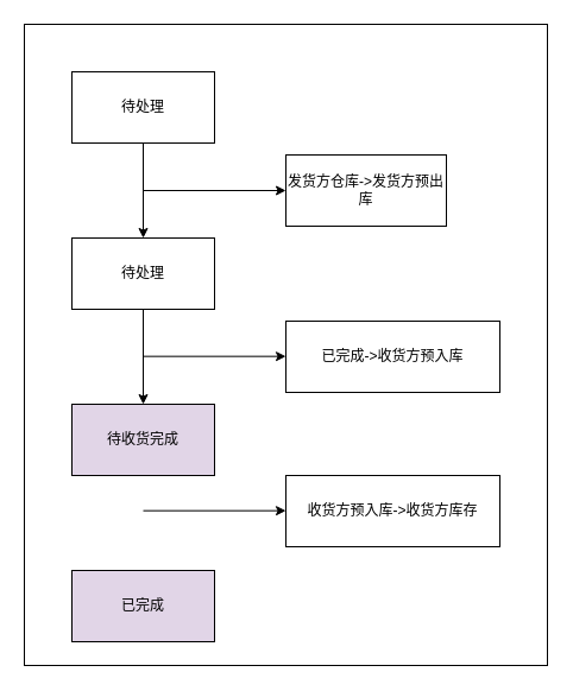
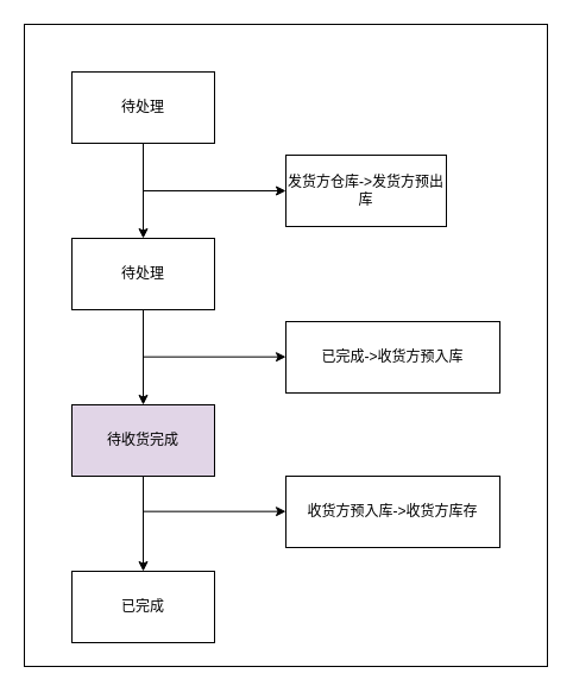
  <mxCell id="0" />
  <mxCell id="1" parent="0" />
  <mxCell id="2" value="" style="rounded=0;whiteSpace=wrap;html=1;" vertex="1" parent="1"><mxGeometry x="20" y="20" width="440" height="540" as="geometry" /></mxCell>
  <mxCell id="3" value="" style="edgeStyle=orthogonalEdgeStyle;rounded=0;orthogonalLoop=1;jettySize=auto;html=1;" edge="1" parent="1" source="4" target="6"><mxGeometry relative="1" as="geometry" /></mxCell>
  <mxCell id="4" value="待处理" style="rounded=0;whiteSpace=wrap;html=1;" vertex="1" parent="1"><mxGeometry x="60" y="60" width="120" height="60" as="geometry" /></mxCell>
  <mxCell id="5" value="" style="edgeStyle=orthogonalEdgeStyle;rounded=0;orthogonalLoop=1;jettySize=auto;html=1;" edge="1" parent="1" source="6" target="10"><mxGeometry relative="1" as="geometry" /></mxCell>
  <mxCell id="6" value="待处理" style="rounded=0;whiteSpace=wrap;html=1;" vertex="1" parent="1"><mxGeometry x="60" y="200" width="120" height="60" as="geometry" /></mxCell>
  <mxCell id="7" value="发货方仓库-&amp;gt;发货方预出库" style="rounded=0;whiteSpace=wrap;html=1;" vertex="1" parent="1"><mxGeometry x="240" y="130" width="135" height="60" as="geometry" /></mxCell>
  <mxCell id="8" value="" style="endArrow=classic;html=1;rounded=0;entryX=0;entryY=0.5;entryDx=0;entryDy=0;" edge="1" parent="1" target="7"><mxGeometry width="50" height="50" relative="1" as="geometry"><mxPoint x="120" y="160" as="sourcePoint" /><mxPoint x="170" y="140" as="targetPoint" /></mxGeometry></mxCell>
+ <mxCell id="9" value="" style="edgeStyle=orthogonalEdgeStyle;rounded=0;orthogonalLoop=1;jettySize=auto;html=1;" edge="1" parent="1" source="10" target="13"><mxGeometry relative="1" as="geometry" /></mxCell>
  <mxCell id="10" value="待收货完成" style="rounded=0;whiteSpace=wrap;html=1;fillColor=#e1d5e7;" vertex="1" parent="1"><mxGeometry x="60" y="340" width="120" height="60" as="geometry" /></mxCell>
  <mxCell id="11" value="已完成-&amp;gt;收货方预入库" style="rounded=0;whiteSpace=wrap;html=1;" vertex="1" parent="1"><mxGeometry x="240" y="270" width="180" height="60" as="geometry" /></mxCell>
  <mxCell id="12" value="" style="endArrow=classic;html=1;rounded=0;entryX=0;entryY=0.5;entryDx=0;entryDy=0;" edge="1" parent="1"><mxGeometry width="50" height="50" relative="1" as="geometry"><mxPoint x="120" y="299.67" as="sourcePoint" /><mxPoint x="240" y="299.67" as="targetPoint" /></mxGeometry></mxCell>
- <mxCell id="13" value="已完成" style="rounded=0;whiteSpace=wrap;html=1;fillColor=#e1d5e7;" vertex="1" parent="1"><mxGeometry x="60" y="480" width="120" height="60" as="geometry" /></mxCell>
+ <mxCell id="13" value="已完成" style="rounded=0;whiteSpace=wrap;html=1;" vertex="1" parent="1"><mxGeometry x="60" y="480" width="120" height="60" as="geometry" /></mxCell>
  <mxCell id="14" value="收货方预入库-&amp;gt;收货方库存" style="rounded=0;whiteSpace=wrap;html=1;" vertex="1" parent="1"><mxGeometry x="240" y="400" width="180" height="60" as="geometry" /></mxCell>
  <mxCell id="15" value="" style="endArrow=classic;html=1;rounded=0;entryX=0;entryY=0.5;entryDx=0;entryDy=0;" edge="1" parent="1"><mxGeometry width="50" height="50" relative="1" as="geometry"><mxPoint x="120" y="429.67" as="sourcePoint" /><mxPoint x="240" y="429.67" as="targetPoint" /></mxGeometry></mxCell>
